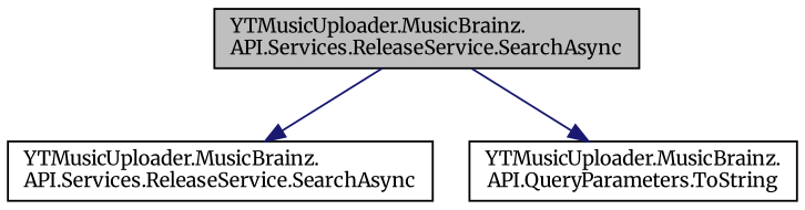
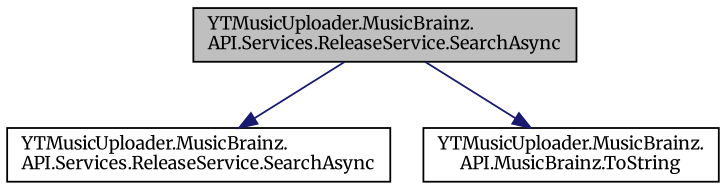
  digraph {
    rankdir=TB
    fontname=Merriweather
    node [color=black fillcolor=white fontname=Merriweather fontsize=10 shape=record style=filled]
    edge [color=midnightblue fontname=Merriweather fontsize=10 labelfontname=Helvetica labelfontsize=10 style=solid]
    n1 [fillcolor=grey75 fontcolor=black height=0.2 label="YTMusicUploader.MusicBrainz.\lAPI.Services.ReleaseService.SearchAsync" width=0.4]
    n2 [height=0.2 label="YTMusicUploader.MusicBrainz.\lAPI.Services.ReleaseService.SearchAsync" width=0.4]
-   n3 [height=0.2 label="YTMusicUploader.MusicBrainz.\lAPI.QueryParameters.ToString" width=0.4]
+   n3 [height=0.2 label="YTMusicUploader.MusicBrainz.\lAPI.MusicBrainz.ToString" width=0.4]
    n1 -> n2
    n1 -> n3
  }
